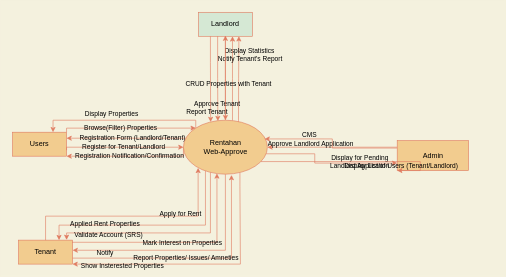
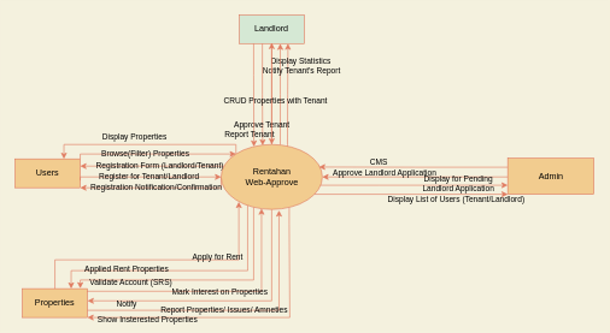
  <mxCell id="0" />
  <mxCell id="1" parent="0" />
  <mxCell id="2" value="" style="group;fontColor=#000000;" vertex="1" connectable="0" parent="1"><mxGeometry x="20" y="20" width="800.5" height="420" as="geometry" /></mxCell>
- <mxCell id="3" value="&#10;&#10;&lt;span style=&quot;font-family: helvetica; font-size: 12px; font-style: normal; font-weight: 400; letter-spacing: normal; text-align: center; text-indent: 0px; text-transform: none; word-spacing: 0px; display: inline; float: none;&quot;&gt;Tenant&lt;/span&gt;&#10;&#10;" style="rounded=0;whiteSpace=wrap;html=1;labelBackgroundColor=none;fillColor=#F2CC8F;strokeColor=#E07A5F;fontColor=#000000;" vertex="1" parent="2"><mxGeometry x="10" y="380" width="90" height="40" as="geometry" /></mxCell>
+ <mxCell id="3" value="&#10;&#10;&lt;span style=&quot;font-family: helvetica; font-size: 12px; font-style: normal; font-weight: 400; letter-spacing: normal; text-align: center; text-indent: 0px; text-transform: none; word-spacing: 0px; display: inline; float: none;&quot;&gt;Properties&lt;/span&gt;&#10;&#10;" style="rounded=0;whiteSpace=wrap;html=1;labelBackgroundColor=none;fillColor=#F2CC8F;strokeColor=#E07A5F;fontColor=#000000;" vertex="1" parent="2"><mxGeometry x="10" y="380" width="90" height="40" as="geometry" /></mxCell>
  <mxCell id="4" value="Landlord" style="rounded=0;whiteSpace=wrap;html=1;labelBackgroundColor=none;fillColor=#d5e8d4;strokeColor=#E07A5F;fontColor=#000000;" vertex="1" parent="2"><mxGeometry x="310" width="90" height="40" as="geometry" /></mxCell>
  <mxCell id="5" value="Users" style="rounded=0;whiteSpace=wrap;html=1;labelBackgroundColor=none;fillColor=#F2CC8F;strokeColor=#E07A5F;fontColor=#000000;" vertex="1" parent="2"><mxGeometry y="200" width="90" height="40" as="geometry" /></mxCell>
  <mxCell id="6" value="Display Properties" style="edgeStyle=orthogonalEdgeStyle;rounded=0;orthogonalLoop=1;jettySize=auto;html=1;exitX=0;exitY=0;exitDx=0;exitDy=0;entryX=0.75;entryY=0;entryDx=0;entryDy=0;labelBackgroundColor=none;strokeColor=#E07A5F;fontColor=#000000;" edge="1" parent="2" source="17" target="5"><mxGeometry x="0.134" y="-10" relative="1" as="geometry"><mxPoint x="120" y="200" as="targetPoint" /><Array as="points"><mxPoint x="306" y="180" /><mxPoint x="68" y="180" /></Array><mxPoint as="offset" /></mxGeometry></mxCell>
  <mxCell id="7" value="Registration Form (Landlord/Tenant)" style="edgeStyle=orthogonalEdgeStyle;rounded=0;orthogonalLoop=1;jettySize=auto;html=1;entryX=1;entryY=0.25;entryDx=0;entryDy=0;labelBackgroundColor=none;strokeColor=#E07A5F;fontColor=#000000;" edge="1" parent="2" source="17" target="5"><mxGeometry x="-0.105" relative="1" as="geometry"><Array as="points"><mxPoint x="250" y="210" /><mxPoint x="250" y="210" /></Array><mxPoint as="offset" /></mxGeometry></mxCell>
  <mxCell id="8" value="Registration Notification/Confirmation" style="edgeStyle=orthogonalEdgeStyle;rounded=0;orthogonalLoop=1;jettySize=auto;html=1;exitX=0;exitY=0.5;exitDx=0;exitDy=0;labelBackgroundColor=none;strokeColor=#E07A5F;fontColor=#000000;" edge="1" parent="2" source="17"><mxGeometry relative="1" as="geometry"><mxPoint x="90" y="240" as="targetPoint" /><Array as="points"><mxPoint x="285" y="240" /><mxPoint x="90" y="240" /></Array></mxGeometry></mxCell>
  <mxCell id="9" value="Notify" style="edgeStyle=orthogonalEdgeStyle;rounded=0;orthogonalLoop=1;jettySize=auto;html=1;entryX=1.002;entryY=0.422;entryDx=0;entryDy=0;exitX=0.5;exitY=1;exitDx=0;exitDy=0;entryPerimeter=0;labelBackgroundColor=none;strokeColor=#E07A5F;fontColor=#000000;" edge="1" parent="2" source="17" target="3"><mxGeometry x="0.718" y="5" relative="1" as="geometry"><Array as="points"><mxPoint x="355" y="397" /><mxPoint x="100" y="397" /></Array><mxPoint as="offset" /></mxGeometry></mxCell>
  <mxCell id="10" value="Validate Account (SRS)" style="edgeStyle=orthogonalEdgeStyle;rounded=0;orthogonalLoop=1;jettySize=auto;html=1;entryX=0.89;entryY=-0.012;entryDx=0;entryDy=0;entryPerimeter=0;labelBackgroundColor=none;strokeColor=#E07A5F;fontColor=#000000;" edge="1" parent="2" source="17" target="3"><mxGeometry x="0.538" y="4" relative="1" as="geometry"><Array as="points"><mxPoint x="330" y="368" /><mxPoint x="90" y="368" /></Array><mxPoint as="offset" /></mxGeometry></mxCell>
  <mxCell id="11" value="Show Insterested Properties" style="edgeStyle=orthogonalEdgeStyle;rounded=0;orthogonalLoop=1;jettySize=auto;html=1;entryX=1;entryY=1;entryDx=0;entryDy=0;exitX=0.673;exitY=0.973;exitDx=0;exitDy=0;exitPerimeter=0;labelBackgroundColor=none;strokeColor=#E07A5F;fontColor=#000000;" edge="1" parent="2" source="17" target="3"><mxGeometry x="0.612" y="3" relative="1" as="geometry"><mxPoint x="390" y="290" as="sourcePoint" /><Array as="points"><mxPoint x="379" y="290" /><mxPoint x="380" y="290" /><mxPoint x="380" y="420" /></Array><mxPoint as="offset" /></mxGeometry></mxCell>
  <mxCell id="12" value="Applied Rent Properties" style="edgeStyle=orthogonalEdgeStyle;rounded=0;orthogonalLoop=1;jettySize=auto;html=1;entryX=0.75;entryY=0;entryDx=0;entryDy=0;exitX=0.262;exitY=0.937;exitDx=0;exitDy=0;exitPerimeter=0;labelBackgroundColor=none;strokeColor=#E07A5F;fontColor=#000000;" edge="1" parent="2" source="17" target="3"><mxGeometry x="0.436" y="-2" relative="1" as="geometry"><mxPoint x="250" y="280" as="sourcePoint" /><Array as="points"><mxPoint x="322" y="355" /><mxPoint x="78" y="355" /></Array><mxPoint as="offset" /></mxGeometry></mxCell>
  <mxCell id="13" style="edgeStyle=orthogonalEdgeStyle;rounded=0;orthogonalLoop=1;jettySize=auto;html=1;exitX=0.656;exitY=0.036;exitDx=0;exitDy=0;entryX=0.75;entryY=1;entryDx=0;entryDy=0;exitPerimeter=0;labelBackgroundColor=none;strokeColor=#E07A5F;fontColor=#000000;" edge="1" parent="2" source="17" target="4"><mxGeometry relative="1" as="geometry"><Array as="points"><mxPoint x="377" y="180" /><mxPoint x="377" y="110" /><mxPoint x="378" y="110" /></Array></mxGeometry></mxCell>
  <mxCell id="14" value="Display Statistics" style="edgeLabel;html=1;align=center;verticalAlign=middle;resizable=0;points=[];labelBackgroundColor=none;fontColor=#000000;" vertex="1" connectable="0" parent="13"><mxGeometry x="0.662" y="-1" relative="1" as="geometry"><mxPoint x="16.49" y="-0.16" as="offset" /></mxGeometry></mxCell>
  <mxCell id="15" value="Notify Tenant's Report" style="edgeStyle=orthogonalEdgeStyle;rounded=0;jumpStyle=none;orthogonalLoop=1;jettySize=auto;html=1;entryX=0.631;entryY=1.005;entryDx=0;entryDy=0;entryPerimeter=0;labelBackgroundColor=none;strokeColor=#E07A5F;fontColor=#000000;" edge="1" parent="2" source="17" target="4"><mxGeometry x="0.462" y="-29" relative="1" as="geometry"><Array as="points"><mxPoint x="367" y="110" /></Array><mxPoint as="offset" /></mxGeometry></mxCell>
  <mxCell id="16" style="edgeStyle=orthogonalEdgeStyle;rounded=0;jumpStyle=none;orthogonalLoop=1;jettySize=auto;html=1;labelBackgroundColor=none;strokeColor=#E07A5F;fontColor=#000000;" edge="1" parent="2" source="17"><mxGeometry relative="1" as="geometry"><mxPoint x="355" y="39" as="targetPoint" /></mxGeometry></mxCell>
  <mxCell id="17" value="Rentahan &lt;br&gt;Web-Approve" style="shape=ellipse;html=1;dashed=0;whitespace=wrap;perimeter=ellipsePerimeter;align=center;labelBackgroundColor=none;fillColor=#F2CC8F;strokeColor=#E07A5F;fontColor=#000000;" vertex="1" parent="2"><mxGeometry x="285" y="180" width="140" height="90" as="geometry" /></mxCell>
  <mxCell id="18" value="" style="edgeStyle=orthogonalEdgeStyle;rounded=0;orthogonalLoop=1;jettySize=auto;html=1;entryX=0.572;entryY=1.016;entryDx=0;entryDy=0;entryPerimeter=0;exitX=1;exitY=0.75;exitDx=0;exitDy=0;labelBackgroundColor=none;strokeColor=#E07A5F;fontColor=#000000;" edge="1" parent="2" source="3" target="17"><mxGeometry x="-0.137" y="30" relative="1" as="geometry"><mxPoint x="410" y="290" as="targetPoint" /><Array as="points"><mxPoint x="365" y="410" /></Array><mxPoint as="offset" /></mxGeometry></mxCell>
  <mxCell id="19" value="Report Properties/ Issues/ Amneties" style="edgeLabel;html=1;align=center;verticalAlign=middle;resizable=0;points=[];labelBackgroundColor=none;fontColor=#000000;" vertex="1" connectable="0" parent="18"><mxGeometry x="-0.221" y="1" relative="1" as="geometry"><mxPoint x="31.35" y="-0.97" as="offset" /></mxGeometry></mxCell>
  <mxCell id="20" style="edgeStyle=orthogonalEdgeStyle;rounded=0;orthogonalLoop=1;jettySize=auto;html=1;exitX=0.991;exitY=0.09;exitDx=0;exitDy=0;entryX=0.399;entryY=0.987;entryDx=0;entryDy=0;entryPerimeter=0;exitPerimeter=0;labelBackgroundColor=none;strokeColor=#E07A5F;fontColor=#000000;" edge="1" parent="2" source="3" target="17"><mxGeometry relative="1" as="geometry"><Array as="points"><mxPoint x="341" y="384" /></Array></mxGeometry></mxCell>
  <mxCell id="21" value="Mark Interest on Properties" style="edgeLabel;html=1;align=center;verticalAlign=middle;resizable=0;points=[];labelBackgroundColor=none;fontColor=#000000;" vertex="1" connectable="0" parent="20"><mxGeometry x="-0.059" relative="1" as="geometry"><mxPoint x="15.38" y="1.38" as="offset" /></mxGeometry></mxCell>
  <mxCell id="22" value="Apply for Rent" style="edgeStyle=orthogonalEdgeStyle;rounded=0;orthogonalLoop=1;jettySize=auto;html=1;entryX=0.175;entryY=0.884;entryDx=0;entryDy=0;entryPerimeter=0;labelBackgroundColor=none;strokeColor=#E07A5F;fontColor=#000000;" edge="1" parent="2" source="3" target="17"><mxGeometry x="0.415" y="3" relative="1" as="geometry"><mxPoint x="125" y="260" as="targetPoint" /><Array as="points"><mxPoint x="55" y="340" /><mxPoint x="310" y="340" /><mxPoint x="310" y="260" /></Array><mxPoint as="offset" /></mxGeometry></mxCell>
  <mxCell id="23" value="Approve Tenant" style="edgeStyle=orthogonalEdgeStyle;rounded=0;orthogonalLoop=1;jettySize=auto;html=1;entryX=0.41;entryY=0.015;entryDx=0;entryDy=0;entryPerimeter=0;labelBackgroundColor=none;strokeColor=#E07A5F;fontColor=#000000;" edge="1" parent="2" source="4" target="17"><mxGeometry x="0.599" y="-1" relative="1" as="geometry"><Array as="points"><mxPoint x="342" y="110" /><mxPoint x="342" y="110" /></Array><mxPoint as="offset" /></mxGeometry></mxCell>
  <mxCell id="24" value="Report Tenant" style="edgeStyle=orthogonalEdgeStyle;rounded=0;jumpStyle=none;orthogonalLoop=1;jettySize=auto;html=1;entryX=0.324;entryY=0.033;entryDx=0;entryDy=0;entryPerimeter=0;labelBackgroundColor=none;strokeColor=#E07A5F;fontColor=#000000;" edge="1" parent="2" source="4" target="17"><mxGeometry x="0.762" y="-6" relative="1" as="geometry"><Array as="points"><mxPoint x="330" y="84" /><mxPoint x="330" y="84" /></Array><mxPoint as="offset" /></mxGeometry></mxCell>
  <mxCell id="25" value="Browse(Filter) Properties" style="edgeStyle=orthogonalEdgeStyle;rounded=0;orthogonalLoop=1;jettySize=auto;html=1;entryX=0;entryY=0;entryDx=0;entryDy=0;exitX=1;exitY=0;exitDx=0;exitDy=0;labelBackgroundColor=none;strokeColor=#E07A5F;fontColor=#000000;" edge="1" parent="2" source="5" target="17"><mxGeometry x="-0.129" relative="1" as="geometry"><Array as="points"><mxPoint x="90" y="193" /></Array><mxPoint as="offset" /></mxGeometry></mxCell>
  <mxCell id="26" value="Register for Tenant/Landlord" style="edgeStyle=orthogonalEdgeStyle;rounded=0;orthogonalLoop=1;jettySize=auto;html=1;entryX=0;entryY=0.5;entryDx=0;entryDy=0;exitX=1;exitY=0.75;exitDx=0;exitDy=0;labelBackgroundColor=none;strokeColor=#E07A5F;fontColor=#000000;" edge="1" parent="2" source="5" target="17"><mxGeometry relative="1" as="geometry"><Array as="points"><mxPoint x="90" y="225" /></Array></mxGeometry></mxCell>
  <mxCell id="27" value="CRUD Properties with Tenant" style="edgeStyle=orthogonalEdgeStyle;rounded=0;orthogonalLoop=1;jettySize=auto;html=1;labelBackgroundColor=none;jumpStyle=none;strokeColor=#E07A5F;fontColor=#000000;" edge="1" parent="2" source="4" target="17"><mxGeometry x="0.129" y="5" relative="1" as="geometry"><mxPoint as="offset" /></mxGeometry></mxCell>
  <mxCell id="28" value="Approve Landlord Application" style="edgeStyle=orthogonalEdgeStyle;rounded=0;jumpStyle=none;orthogonalLoop=1;jettySize=auto;html=1;labelBackgroundColor=none;strokeColor=#E07A5F;fontColor=#000000;" edge="1" parent="2" source="30"><mxGeometry x="0.337" y="-6" relative="1" as="geometry"><mxPoint x="425" y="225" as="targetPoint" /><Array as="points"><mxPoint x="463" y="225" /><mxPoint x="463" y="225" /></Array><mxPoint as="offset" /></mxGeometry></mxCell>
  <mxCell id="29" value="CMS" style="edgeStyle=orthogonalEdgeStyle;rounded=0;jumpStyle=none;orthogonalLoop=1;jettySize=auto;html=1;exitX=0;exitY=0.25;exitDx=0;exitDy=0;entryX=0.967;entryY=0.347;entryDx=0;entryDy=0;entryPerimeter=0;labelBackgroundColor=none;strokeColor=#E07A5F;fontColor=#000000;" edge="1" parent="2" source="30" target="17"><mxGeometry x="0.365" y="-6" relative="1" as="geometry"><mxPoint x="-1" as="offset" /></mxGeometry></mxCell>
- <mxCell id="30" value="&lt;font&gt;Admin&lt;/font&gt;" style="html=1;dashed=0;whitespace=wrap;labelBackgroundColor=none;align=center;fillColor=#F2CC8F;strokeColor=#E07A5F;fontColor=#000000;" vertex="1" parent="2"><mxGeometry x="641.5" y="214" width="119" height="50" as="geometry" /></mxCell>
+ <mxCell id="30" value="&lt;font&gt;Admin&lt;/font&gt;" style="html=1;dashed=0;whitespace=wrap;labelBackgroundColor=none;align=center;fillColor=#F2CC8F;strokeColor=#E07A5F;fontColor=#000000;" vertex="1" parent="2"><mxGeometry x="681.5" y="199" width="119" height="50" as="geometry" /></mxCell>
  <mxCell id="31" value="Display for Pending &lt;br&gt;Landlord Application" style="edgeStyle=orthogonalEdgeStyle;rounded=0;jumpStyle=none;orthogonalLoop=1;jettySize=auto;html=1;entryX=0;entryY=0.75;entryDx=0;entryDy=0;labelBackgroundColor=none;strokeColor=#E07A5F;fontColor=#000000;" edge="1" parent="2" source="17" target="30"><mxGeometry x="0.471" y="2" relative="1" as="geometry"><Array as="points"><mxPoint x="504" y="236" /></Array><mxPoint as="offset" /></mxGeometry></mxCell>
  <mxCell id="32" value="Display List of Users (Tenant/Landlord)" style="edgeStyle=orthogonalEdgeStyle;rounded=0;jumpStyle=none;orthogonalLoop=1;jettySize=auto;html=1;entryX=0;entryY=1;entryDx=0;entryDy=0;labelBackgroundColor=none;strokeColor=#E07A5F;fontColor=#000000;" edge="1" parent="2" source="17" target="30"><mxGeometry x="0.465" y="-8" relative="1" as="geometry"><Array as="points"><mxPoint x="680" y="249" /></Array><mxPoint as="offset" /></mxGeometry></mxCell>
